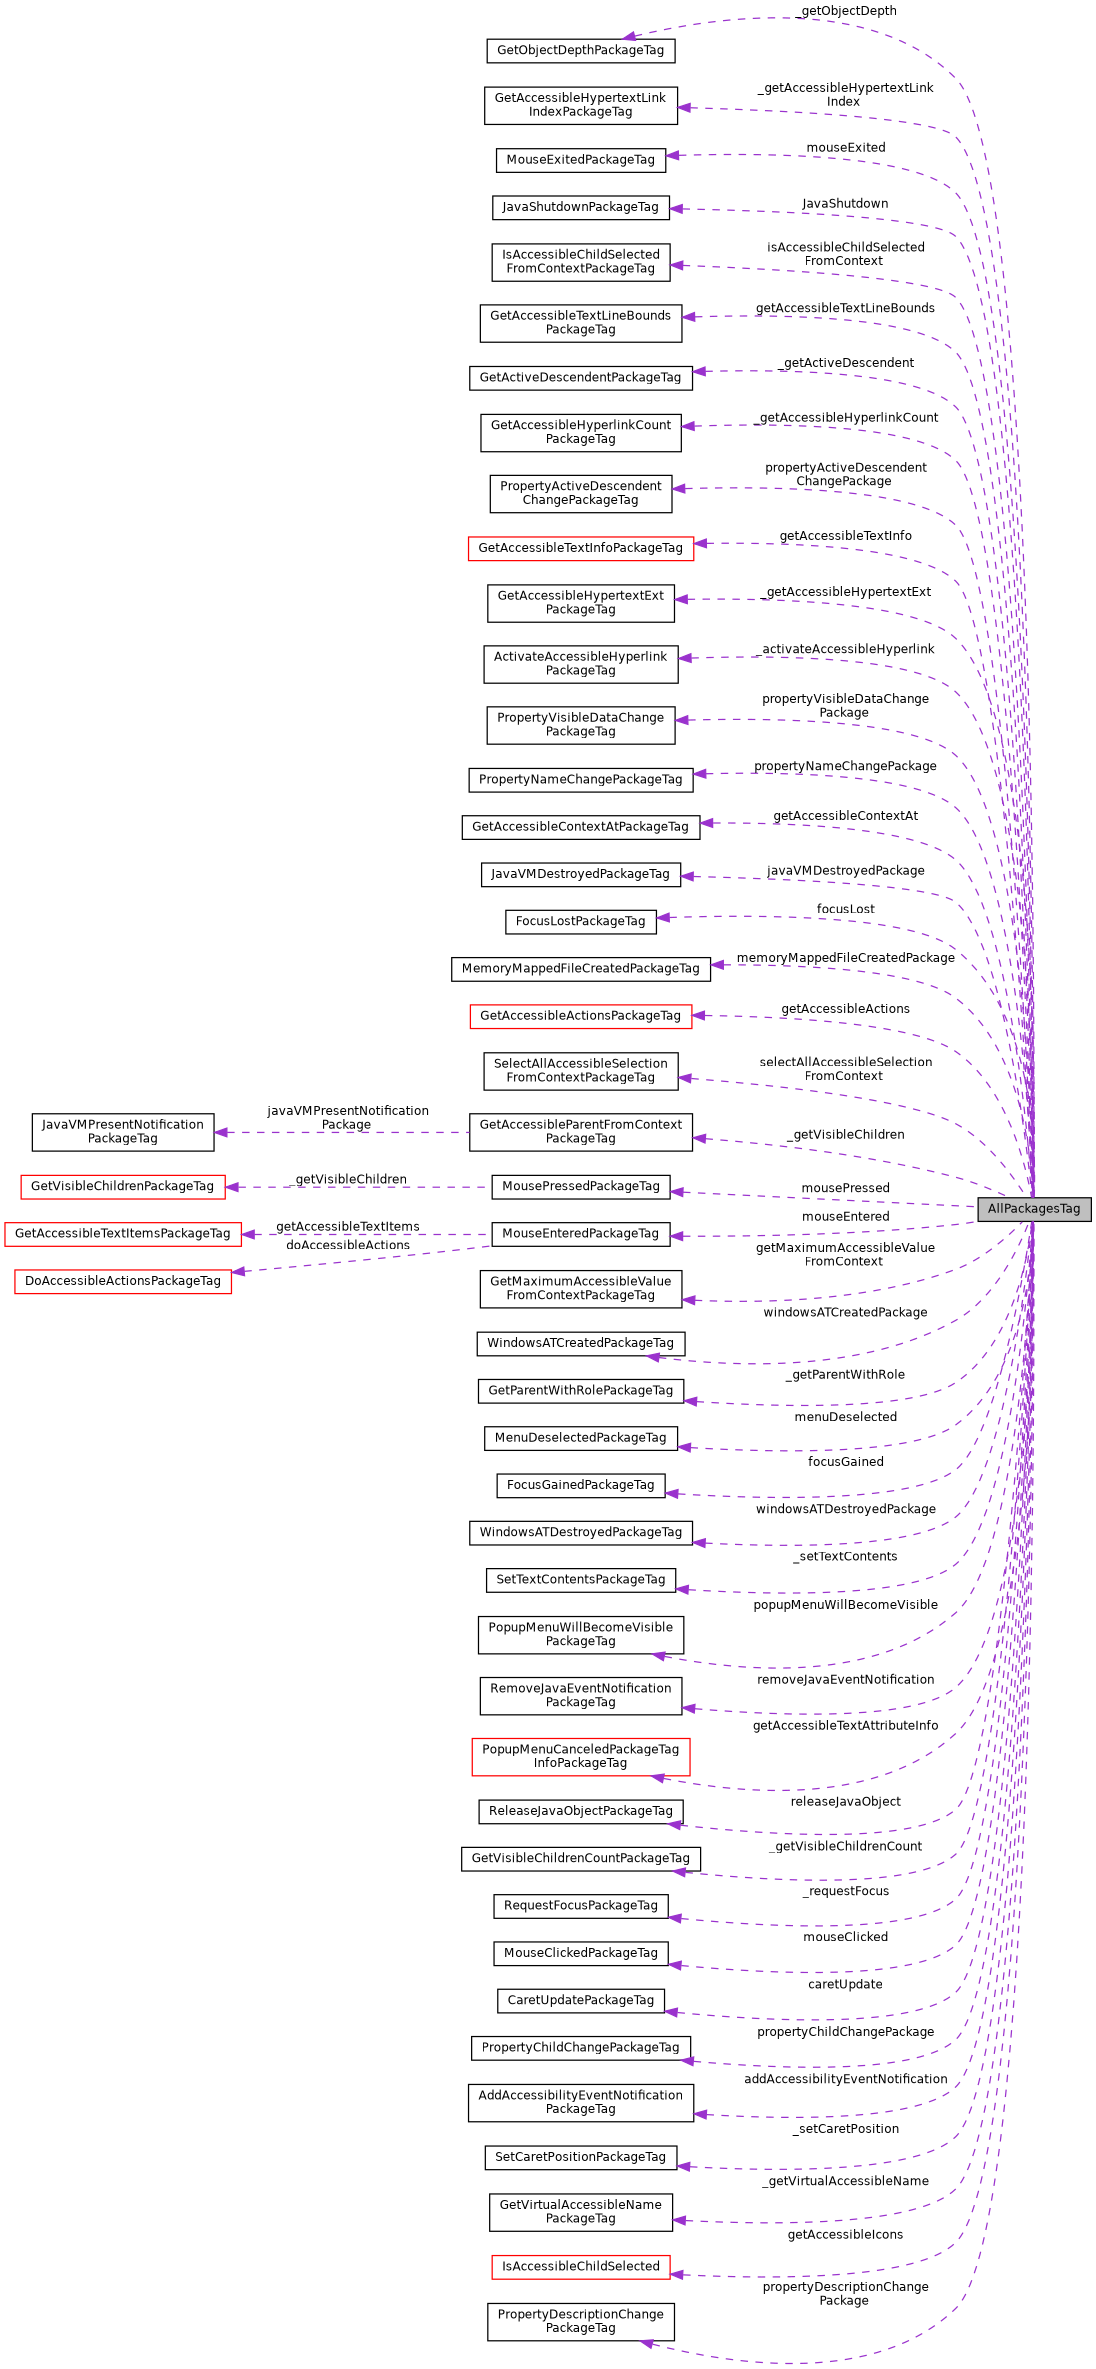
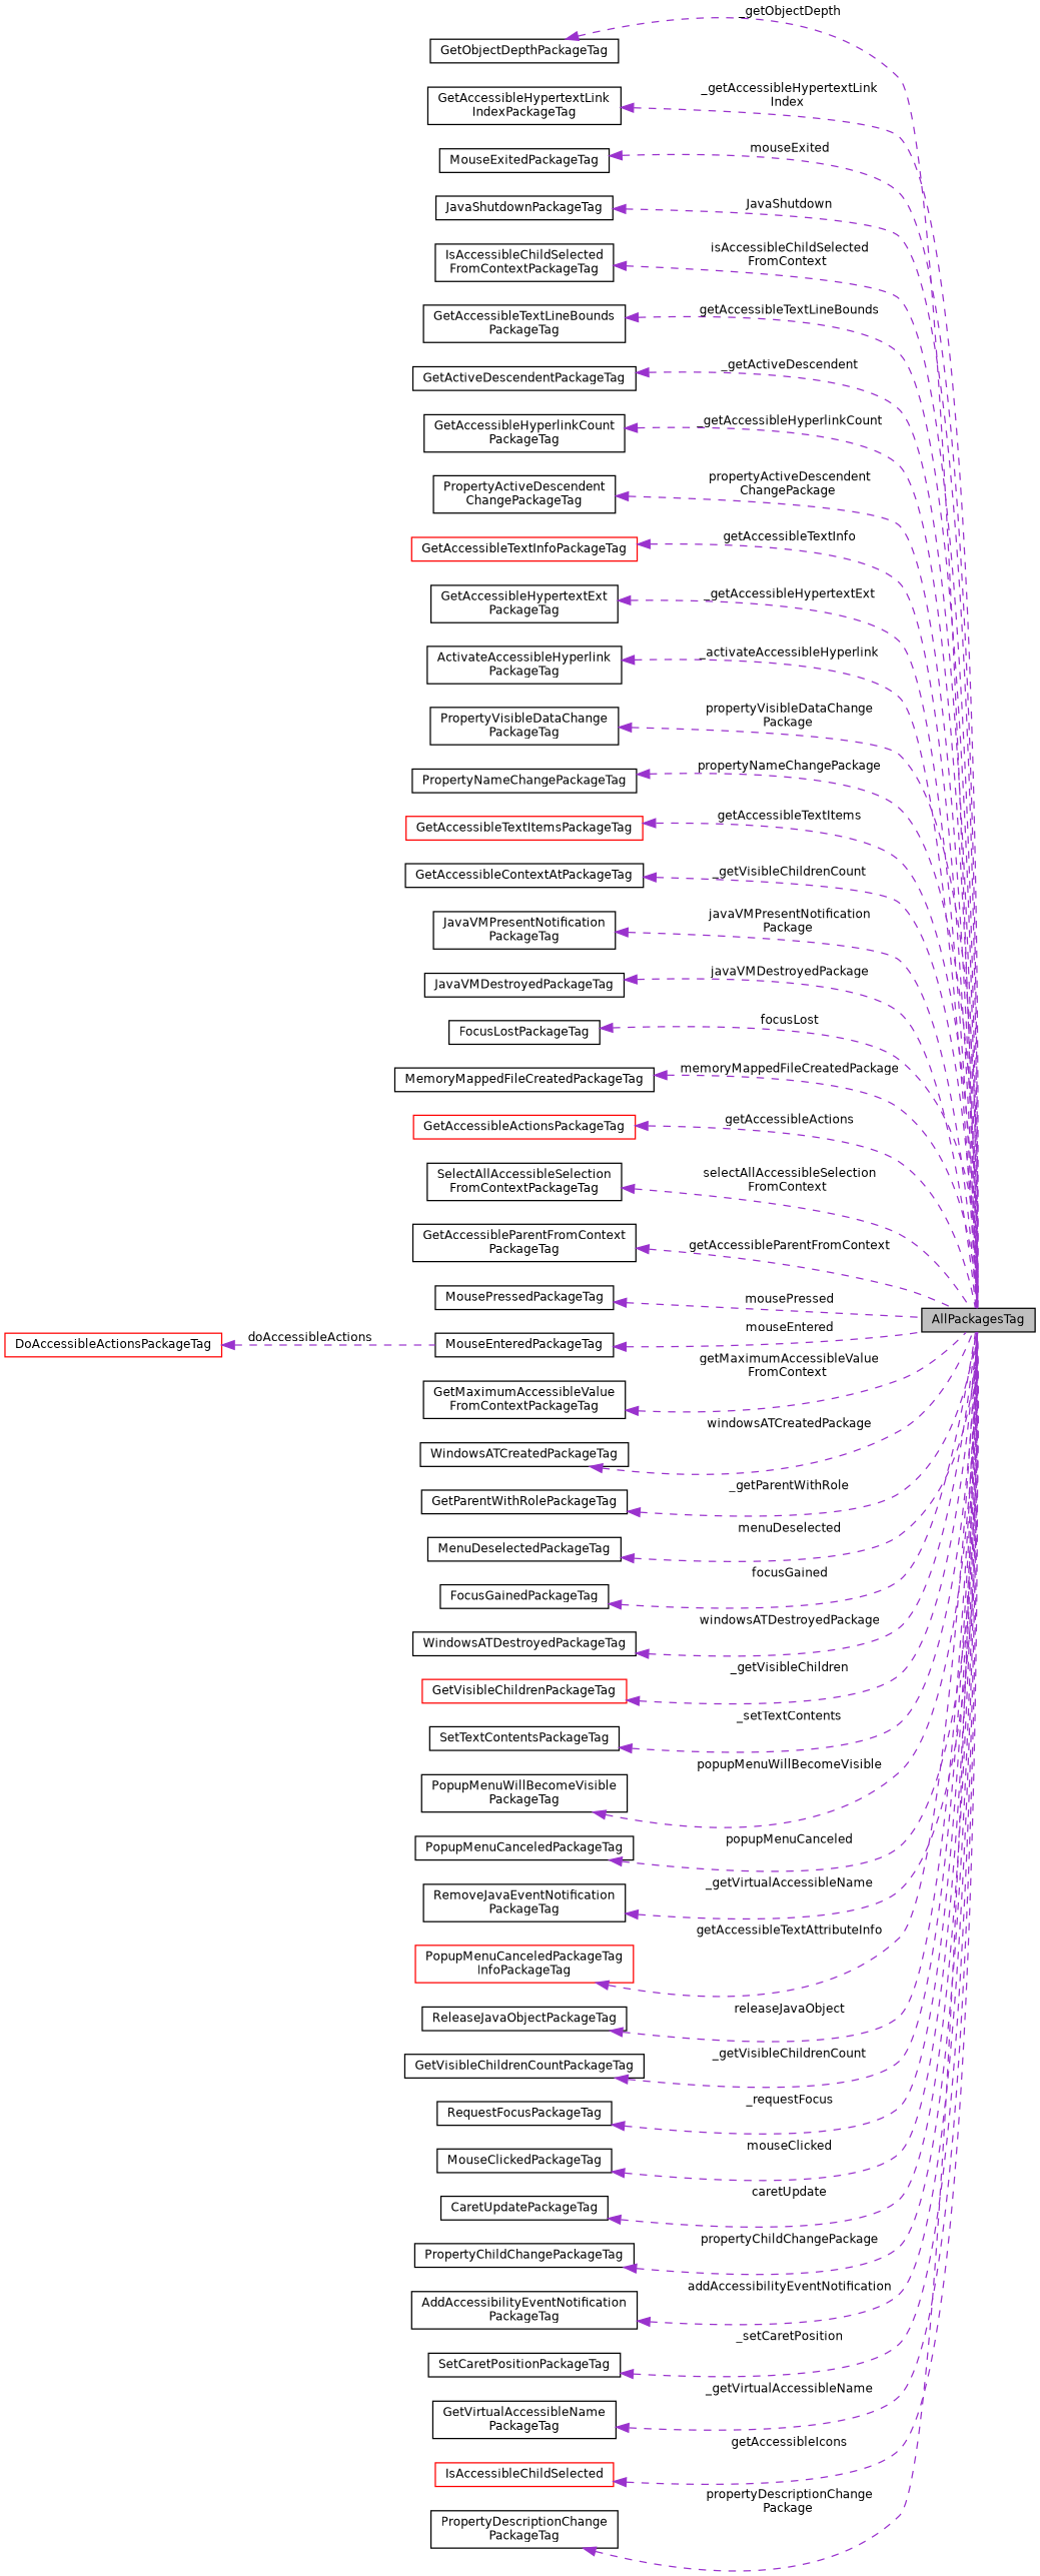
  digraph {
    rankdir=LR
    node [color=black fillcolor=white fontname=Helvetica fontsize=10 shape=record style=filled]
    edge [color=darkorchid3 dir=back fontname=Helvetica fontsize=10 labelfontname=Helvetica labelfontsize=10 style=dashed]
    n1 [fillcolor=grey75 fontcolor=black height=0.2 label=AllPackagesTag width=0.4]
    n2 [height=0.2 label=GetObjectDepthPackageTag width=0.4]
    n3 [height=0.2 label="GetAccessibleHypertextLink\lIndexPackageTag" width=0.4]
    n4 [height=0.2 label=MouseExitedPackageTag width=0.4]
    n5 [height=0.2 label=JavaShutdownPackageTag width=0.4]
    n6 [height=0.2 label="IsAccessibleChildSelected\lFromContextPackageTag" width=0.4]
    n7 [height=0.2 label="GetAccessibleTextLineBounds\lPackageTag" width=0.4]
    n8 [height=0.2 label=GetActiveDescendentPackageTag width=0.4]
    n9 [height=0.2 label="GetAccessibleHyperlinkCount\lPackageTag" width=0.4]
    n10 [height=0.2 label="PropertyActiveDescendent\lChangePackageTag" width=0.4]
    n11 [color=red height=0.2 label=GetAccessibleTextInfoPackageTag width=0.4]
    n12 [height=0.2 label="GetAccessibleHypertextExt\lPackageTag" width=0.4]
    n13 [height=0.2 label="ActivateAccessibleHyperlink\lPackageTag" width=0.4]
    n14 [height=0.2 label="PropertyVisibleDataChange\lPackageTag" width=0.4]
    n15 [height=0.2 label=PropertyNameChangePackageTag width=0.4]
    n16 [color=red height=0.2 label=GetAccessibleTextItemsPackageTag width=0.4]
    n17 [height=0.2 label=GetAccessibleContextAtPackageTag width=0.4]
    n18 [height=0.2 label="JavaVMPresentNotification\lPackageTag" width=0.4]
    n19 [height=0.2 label=JavaVMDestroyedPackageTag width=0.4]
    n20 [height=0.2 label=FocusLostPackageTag width=0.4]
    n21 [height=0.2 label=MemoryMappedFileCreatedPackageTag width=0.4]
    n22 [color=red height=0.2 label=GetAccessibleActionsPackageTag width=0.4]
    n23 [height=0.2 label="SelectAllAccessibleSelection\lFromContextPackageTag" width=0.4]
    n24 [height=0.2 label="GetAccessibleParentFromContext\lPackageTag" width=0.4]
    n25 [height=0.2 label=MousePressedPackageTag width=0.4]
    n26 [height=0.2 label=MouseEnteredPackageTag width=0.4]
    n27 [height=0.2 label="GetMaximumAccessibleValue\lFromContextPackageTag" width=0.4]
    n28 [height=0.2 label=WindowsATCreatedPackageTag width=0.4]
    n29 [height=0.2 label=GetParentWithRolePackageTag width=0.4]
    n30 [height=0.2 label=MenuDeselectedPackageTag width=0.4]
    n31 [height=0.2 label=FocusGainedPackageTag width=0.4]
    n32 [height=0.2 label=WindowsATDestroyedPackageTag width=0.4]
    n33 [color=red height=0.2 label=GetVisibleChildrenPackageTag width=0.4]
    n34 [height=0.2 label=SetTextContentsPackageTag width=0.4]
    n35 [height=0.2 label="PopupMenuWillBecomeVisible\lPackageTag" width=0.4]
+   n36 [height=0.2 label=PopupMenuCanceledPackageTag width=0.4]
    n37 [height=0.2 label="RemoveJavaEventNotification\lPackageTag" width=0.4]
    n38 [color=red height=0.2 label="PopupMenuCanceledPackageTag\lInfoPackageTag" width=0.4]
    n39 [height=0.2 label=ReleaseJavaObjectPackageTag width=0.4]
    n40 [height=0.2 label=GetVisibleChildrenCountPackageTag width=0.4]
    n41 [height=0.2 label=RequestFocusPackageTag width=0.4]
    n42 [height=0.2 label=MouseClickedPackageTag width=0.4]
    n43 [height=0.2 label=CaretUpdatePackageTag width=0.4]
    n44 [height=0.2 label=PropertyChildChangePackageTag width=0.4]
    n45 [height=0.2 label="AddAccessibilityEventNotification\lPackageTag" width=0.4]
    n46 [height=0.2 label=SetCaretPositionPackageTag width=0.4]
    n47 [height=0.2 label="GetVirtualAccessibleName\lPackageTag" width=0.4]
    n48 [color=red height=0.2 label=DoAccessibleActionsPackageTag width=0.4]
    n49 [color=red height=0.2 label=IsAccessibleChildSelected width=0.4]
    n50 [height=0.2 label="PropertyDescriptionChange\lPackageTag" width=0.4]
    n2 -> n1 [label=" _getObjectDepth"]
    n3 -> n1 [label=" _getAccessibleHypertextLink\lIndex"]
    n4 -> n1 [label=" mouseExited"]
    n5 -> n1 [label=" JavaShutdown"]
    n6 -> n1 [label=" isAccessibleChildSelected\lFromContext"]
    n7 -> n1 [label=" getAccessibleTextLineBounds"]
    n8 -> n1 [label=" _getActiveDescendent"]
    n9 -> n1 [label=" _getAccessibleHyperlinkCount"]
    n10 -> n1 [label=" propertyActiveDescendent\lChangePackage"]
    n11 -> n1 [label=" getAccessibleTextInfo"]
    n12 -> n1 [label=" _getAccessibleHypertextExt"]
    n13 -> n1 [label=" _activateAccessibleHyperlink"]
    n14 -> n1 [label=" propertyVisibleDataChange\lPackage"]
    n15 -> n1 [label=" propertyNameChangePackage"]
-   n16 -> n26 [label=" getAccessibleTextItems"]
-   n17 -> n1 [label=" getAccessibleContextAt"]
-   n18 -> n24 [label=" javaVMPresentNotification\lPackage"]
+   n16 -> n1 [label=" getAccessibleTextItems"]
+   n17 -> n1 [label=" _getVisibleChildrenCount"]
+   n18 -> n1 [label=" javaVMPresentNotification\lPackage"]
    n19 -> n1 [label=" javaVMDestroyedPackage"]
    n20 -> n1 [label=" focusLost"]
    n21 -> n1 [label=" memoryMappedFileCreatedPackage"]
    n22 -> n1 [label=" getAccessibleActions"]
    n23 -> n1 [label=" selectAllAccessibleSelection\lFromContext"]
-   n24 -> n1 [label=" _getVisibleChildren"]
+   n24 -> n1 [label=" getAccessibleParentFromContext"]
    n25 -> n1 [label=" mousePressed"]
    n26 -> n1 [label=" mouseEntered"]
    n27 -> n1 [label=" getMaximumAccessibleValue\lFromContext"]
    n28 -> n1 [label=" windowsATCreatedPackage"]
    n29 -> n1 [label=" _getParentWithRole"]
    n30 -> n1 [label=" menuDeselected"]
    n31 -> n1 [label=" focusGained"]
    n32 -> n1 [label=" windowsATDestroyedPackage"]
-   n33 -> n25 [label=" _getVisibleChildren"]
+   n33 -> n1 [label=" _getVisibleChildren"]
    n34 -> n1 [label=" _setTextContents"]
    n35 -> n1 [label=" popupMenuWillBecomeVisible"]
-   n37 -> n1 [label=" removeJavaEventNotification"]
+   n36 -> n1 [label=" popupMenuCanceled"]
+   n37 -> n1 [label=" _getVirtualAccessibleName"]
    n38 -> n1 [label=" getAccessibleTextAttributeInfo"]
    n39 -> n1 [label=" releaseJavaObject"]
    n40 -> n1 [label=" _getVisibleChildrenCount"]
    n41 -> n1 [label=" _requestFocus"]
    n42 -> n1 [label=" mouseClicked"]
    n43 -> n1 [label=" caretUpdate"]
    n44 -> n1 [label=" propertyChildChangePackage"]
    n45 -> n1 [label=" addAccessibilityEventNotification"]
    n46 -> n1 [label=" _setCaretPosition"]
    n47 -> n1 [label=" _getVirtualAccessibleName"]
    n48 -> n26 [label=" doAccessibleActions"]
    n49 -> n1 [label=" getAccessibleIcons"]
    n50 -> n1 [label=" propertyDescriptionChange\lPackage"]
  }
